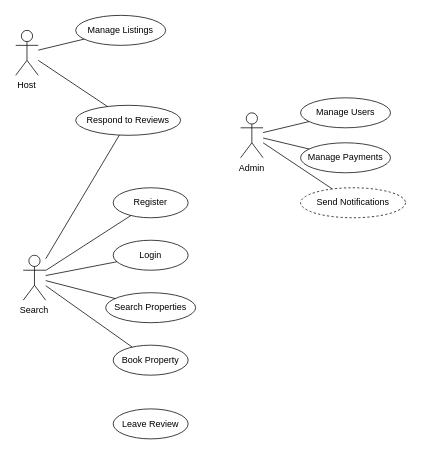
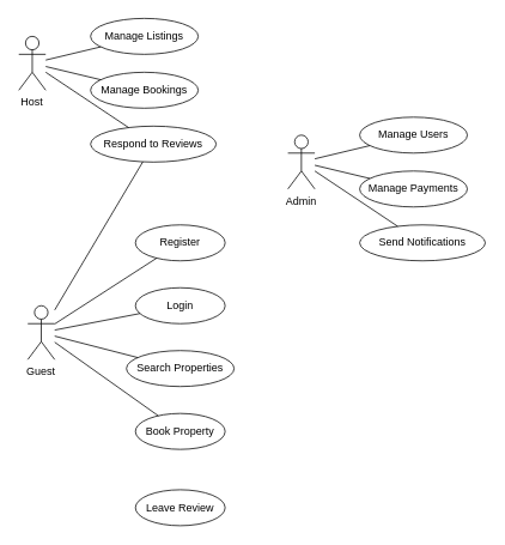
  <mxCell id="0" />
  <mxCell id="1" parent="0" />
- <mxCell id="2" value="Search" style="shape=umlActor;verticalLabelPosition=bottom;verticalAlign=top;" parent="1" vertex="1"><mxGeometry x="30" y="340" width="30" height="60" as="geometry" /></mxCell>
+ <mxCell id="2" value="Guest" style="shape=umlActor;verticalLabelPosition=bottom;verticalAlign=top;" parent="1" vertex="1"><mxGeometry x="30" y="340" width="30" height="60" as="geometry" /></mxCell>
  <mxCell id="3" value="Host" style="shape=umlActor;verticalLabelPosition=bottom;verticalAlign=top;" parent="1" vertex="1"><mxGeometry x="20" y="40" width="30" height="60" as="geometry" /></mxCell>
  <mxCell id="4" value="Admin" style="shape=umlActor;verticalLabelPosition=bottom;verticalAlign=top;" parent="1" vertex="1"><mxGeometry x="320" y="150" width="30" height="60" as="geometry" /></mxCell>
  <mxCell id="5" value="Register" style="ellipse;whiteSpace=wrap;html=1;" parent="1" vertex="1"><mxGeometry x="150" y="250" width="100" height="40" as="geometry" /></mxCell>
  <mxCell id="6" value="Login" style="ellipse;whiteSpace=wrap;html=1;" parent="1" vertex="1"><mxGeometry x="150" y="320" width="100" height="40" as="geometry" /></mxCell>
  <mxCell id="7" value="Search Properties" style="ellipse;whiteSpace=wrap;html=1;" parent="1" vertex="1"><mxGeometry x="140" y="390" width="120" height="40" as="geometry" /></mxCell>
  <mxCell id="8" value="Book Property" style="ellipse;whiteSpace=wrap;html=1;" parent="1" vertex="1"><mxGeometry x="150" y="460" width="100" height="40" as="geometry" /></mxCell>
  <mxCell id="9" value="Leave Review" style="ellipse;whiteSpace=wrap;html=1;" parent="1" vertex="1"><mxGeometry x="150" y="545" width="100" height="40" as="geometry" /></mxCell>
  <mxCell id="10" value="Manage Listings" style="ellipse;whiteSpace=wrap;html=1;" parent="1" vertex="1"><mxGeometry x="100" y="20" width="120" height="40" as="geometry" /></mxCell>
+ <mxCell id="11" value="Manage Bookings" style="ellipse;whiteSpace=wrap;html=1;" parent="1" vertex="1"><mxGeometry x="100" y="80" width="120" height="40" as="geometry" /></mxCell>
  <mxCell id="12" value="Respond to Reviews" style="ellipse;whiteSpace=wrap;html=1;" parent="1" vertex="1"><mxGeometry x="100" y="140" width="140" height="40" as="geometry" /></mxCell>
  <mxCell id="13" value="Manage Users" style="ellipse;whiteSpace=wrap;html=1;" parent="1" vertex="1"><mxGeometry x="400" y="130" width="120" height="40" as="geometry" /></mxCell>
  <mxCell id="14" value="Manage Payments" style="ellipse;whiteSpace=wrap;html=1;" parent="1" vertex="1"><mxGeometry x="400" y="190" width="120" height="40" as="geometry" /></mxCell>
- <mxCell id="15" value="Send Notifications" style="ellipse;whiteSpace=wrap;html=1;dashed=1;" parent="1" vertex="1"><mxGeometry x="400" y="250" width="140" height="40" as="geometry" /></mxCell>
+ <mxCell id="15" value="Send Notifications" style="ellipse;whiteSpace=wrap;html=1;" parent="1" vertex="1"><mxGeometry x="400" y="250" width="140" height="40" as="geometry" /></mxCell>
  <mxCell id="16" style="endArrow=none;" parent="1" source="2" target="5" edge="1"><mxGeometry relative="1" as="geometry" /></mxCell>
  <mxCell id="17" style="endArrow=none;" parent="1" source="2" target="6" edge="1"><mxGeometry relative="1" as="geometry" /></mxCell>
  <mxCell id="18" style="endArrow=none;" parent="1" source="2" target="7" edge="1"><mxGeometry relative="1" as="geometry" /></mxCell>
  <mxCell id="19" style="endArrow=none;" parent="1" source="2" target="8" edge="1"><mxGeometry relative="1" as="geometry" /></mxCell>
  <mxCell id="20" style="endArrow=none;" parent="1" source="2" target="12" edge="1"><mxGeometry relative="1" as="geometry" /></mxCell>
  <mxCell id="21" style="endArrow=none;" parent="1" source="3" target="10" edge="1"><mxGeometry relative="1" as="geometry" /></mxCell>
+ <mxCell id="22" style="endArrow=none;" parent="1" source="3" target="11" edge="1"><mxGeometry relative="1" as="geometry" /></mxCell>
  <mxCell id="23" style="endArrow=none;" parent="1" source="3" target="12" edge="1"><mxGeometry relative="1" as="geometry" /></mxCell>
  <mxCell id="24" style="endArrow=none;" parent="1" source="4" target="13" edge="1"><mxGeometry relative="1" as="geometry" /></mxCell>
  <mxCell id="25" style="endArrow=none;" parent="1" source="4" target="14" edge="1"><mxGeometry relative="1" as="geometry" /></mxCell>
  <mxCell id="26" style="endArrow=none;" parent="1" source="4" target="15" edge="1"><mxGeometry relative="1" as="geometry" /></mxCell>
